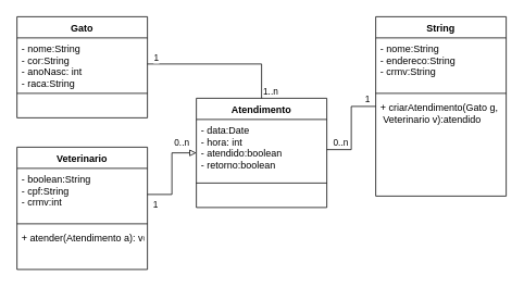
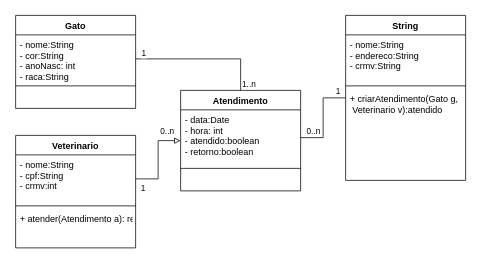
  <mxCell id="0" />
  <mxCell id="1" parent="0" />
  <mxCell id="2" value="Gato" style="swimlane;fontStyle=1;align=center;verticalAlign=top;childLayout=stackLayout;horizontal=1;startSize=26;horizontalStack=0;resizeParent=1;resizeParentMax=0;resizeLast=0;collapsible=1;marginBottom=0;" vertex="1" parent="1"><mxGeometry x="20" y="20" width="160" height="124" as="geometry" /></mxCell>
  <mxCell id="3" value="- nome:String&#10;- cor:String&#10;- anoNasc: int&#10;- raca:String" style="text;strokeColor=none;fillColor=none;align=left;verticalAlign=top;spacingLeft=4;spacingRight=4;overflow=hidden;rotatable=0;points=[[0,0.5],[1,0.5]];portConstraint=eastwest;" vertex="1" parent="2"><mxGeometry y="26" width="160" height="64" as="geometry" /></mxCell>
  <mxCell id="4" value="" style="line;strokeWidth=1;fillColor=none;align=left;verticalAlign=middle;spacingTop=-1;spacingLeft=3;spacingRight=3;rotatable=0;labelPosition=right;points=[];portConstraint=eastwest;" vertex="1" parent="2"><mxGeometry y="90" width="160" height="8" as="geometry" /></mxCell>
  <mxCell id="5" value=" " style="text;strokeColor=none;fillColor=none;align=left;verticalAlign=top;spacingLeft=4;spacingRight=4;overflow=hidden;rotatable=0;points=[[0,0.5],[1,0.5]];portConstraint=eastwest;" vertex="1" parent="2"><mxGeometry y="98" width="160" height="26" as="geometry" /></mxCell>
  <mxCell id="6" value="String" style="swimlane;fontStyle=1;align=center;verticalAlign=top;childLayout=stackLayout;horizontal=1;startSize=26;horizontalStack=0;resizeParent=1;resizeParentMax=0;resizeLast=0;collapsible=1;marginBottom=0;" vertex="1" parent="1"><mxGeometry x="460" y="20" width="160" height="220" as="geometry" /></mxCell>
  <mxCell id="7" value="- nome:String&#10;- endereco:String&#10;- crmv:String" style="text;strokeColor=none;fillColor=none;align=left;verticalAlign=top;spacingLeft=4;spacingRight=4;overflow=hidden;rotatable=0;points=[[0,0.5],[1,0.5]];portConstraint=eastwest;" vertex="1" parent="6"><mxGeometry y="26" width="160" height="64" as="geometry" /></mxCell>
  <mxCell id="8" value="" style="line;strokeWidth=1;fillColor=none;align=left;verticalAlign=middle;spacingTop=-1;spacingLeft=3;spacingRight=3;rotatable=0;labelPosition=right;points=[];portConstraint=eastwest;" vertex="1" parent="6"><mxGeometry y="90" width="160" height="8" as="geometry" /></mxCell>
  <mxCell id="9" value="+ criarAtendimento(Gato g,&#10; Veterinario v):atendido&#10; " style="text;strokeColor=none;fillColor=none;align=left;verticalAlign=top;spacingLeft=4;spacingRight=4;overflow=hidden;rotatable=0;points=[[0,0.5],[1,0.5]];portConstraint=eastwest;" vertex="1" parent="6"><mxGeometry y="98" width="160" height="122" as="geometry" /></mxCell>
  <mxCell id="10" value="Veterinario" style="swimlane;fontStyle=1;align=center;verticalAlign=top;childLayout=stackLayout;horizontal=1;startSize=26;horizontalStack=0;resizeParent=1;resizeParentMax=0;resizeLast=0;collapsible=1;marginBottom=0;" vertex="1" parent="1"><mxGeometry x="20" y="180" width="160" height="150" as="geometry" /></mxCell>
- <mxCell id="11" value="- boolean:String&#10;- cpf:String&#10;- crmv:int" style="text;strokeColor=none;fillColor=none;align=left;verticalAlign=top;spacingLeft=4;spacingRight=4;overflow=hidden;rotatable=0;points=[[0,0.5],[1,0.5]];portConstraint=eastwest;" vertex="1" parent="10"><mxGeometry y="26" width="160" height="64" as="geometry" /></mxCell>
+ <mxCell id="11" value="- nome:String&#10;- cpf:String&#10;- crmv:int" style="text;strokeColor=none;fillColor=none;align=left;verticalAlign=top;spacingLeft=4;spacingRight=4;overflow=hidden;rotatable=0;points=[[0,0.5],[1,0.5]];portConstraint=eastwest;" vertex="1" parent="10"><mxGeometry y="26" width="160" height="64" as="geometry" /></mxCell>
  <mxCell id="12" value="" style="line;strokeWidth=1;fillColor=none;align=left;verticalAlign=middle;spacingTop=-1;spacingLeft=3;spacingRight=3;rotatable=0;labelPosition=right;points=[];portConstraint=eastwest;" vertex="1" parent="10"><mxGeometry y="90" width="160" height="8" as="geometry" /></mxCell>
- <mxCell id="13" value="+ atender(Atendimento a): void" style="text;strokeColor=none;fillColor=none;align=left;verticalAlign=top;spacingLeft=4;spacingRight=4;overflow=hidden;rotatable=0;points=[[0,0.5],[1,0.5]];portConstraint=eastwest;" vertex="1" parent="10"><mxGeometry y="98" width="160" height="52" as="geometry" /></mxCell>
+ <mxCell id="13" value="+ atender(Atendimento a): retorno" style="text;strokeColor=none;fillColor=none;align=left;verticalAlign=top;spacingLeft=4;spacingRight=4;overflow=hidden;rotatable=0;points=[[0,0.5],[1,0.5]];portConstraint=eastwest;" vertex="1" parent="10"><mxGeometry y="98" width="160" height="52" as="geometry" /></mxCell>
  <mxCell id="14" value="Atendimento" style="swimlane;fontStyle=1;align=center;verticalAlign=top;childLayout=stackLayout;horizontal=1;startSize=26;horizontalStack=0;resizeParent=1;resizeParentMax=0;resizeLast=0;collapsible=1;marginBottom=0;" vertex="1" parent="1"><mxGeometry x="240" y="120" width="160" height="134" as="geometry" /></mxCell>
  <mxCell id="15" value="- data:Date&#10;- hora: int&#10;- atendido:boolean&#10;- retorno:boolean&#10;" style="text;strokeColor=none;fillColor=none;align=left;verticalAlign=top;spacingLeft=4;spacingRight=4;overflow=hidden;rotatable=0;points=[[0,0.5],[1,0.5]];portConstraint=eastwest;" vertex="1" parent="14"><mxGeometry y="26" width="160" height="74" as="geometry" /></mxCell>
  <mxCell id="16" value="" style="line;strokeWidth=1;fillColor=none;align=left;verticalAlign=middle;spacingTop=-1;spacingLeft=3;spacingRight=3;rotatable=0;labelPosition=right;points=[];portConstraint=eastwest;" vertex="1" parent="14"><mxGeometry y="100" width="160" height="8" as="geometry" /></mxCell>
  <mxCell id="17" value=" " style="text;strokeColor=none;fillColor=none;align=left;verticalAlign=top;spacingLeft=4;spacingRight=4;overflow=hidden;rotatable=0;points=[[0,0.5],[1,0.5]];portConstraint=eastwest;" vertex="1" parent="14"><mxGeometry y="108" width="160" height="26" as="geometry" /></mxCell>
  <mxCell id="18" style="edgeStyle=orthogonalEdgeStyle;rounded=0;orthogonalLoop=1;jettySize=auto;html=1;endArrow=none;endFill=0;" edge="1" parent="1" source="3" target="14"><mxGeometry relative="1" as="geometry" /></mxCell>
  <mxCell id="19" value="1" style="edgeLabel;html=1;align=center;verticalAlign=middle;resizable=0;points=[];" vertex="1" connectable="0" parent="18"><mxGeometry x="-0.921" y="-1" relative="1" as="geometry"><mxPoint x="3" y="-9" as="offset" /></mxGeometry></mxCell>
  <mxCell id="20" value="1..n" style="edgeLabel;html=1;align=center;verticalAlign=middle;resizable=0;points=[];" vertex="1" connectable="0" parent="18"><mxGeometry x="0.906" relative="1" as="geometry"><mxPoint x="10" as="offset" /></mxGeometry></mxCell>
  <mxCell id="21" style="edgeStyle=orthogonalEdgeStyle;rounded=0;orthogonalLoop=1;jettySize=auto;html=1;endArrow=block;endFill=0;" edge="1" parent="1" source="11" target="14"><mxGeometry relative="1" as="geometry" /></mxCell>
  <mxCell id="22" value="0..n" style="edgeLabel;html=1;align=center;verticalAlign=middle;resizable=0;points=[];" vertex="1" connectable="0" parent="21"><mxGeometry x="0.877" y="2" relative="1" as="geometry"><mxPoint x="-12" y="-11" as="offset" /></mxGeometry></mxCell>
  <mxCell id="23" value="1" style="edgeLabel;html=1;align=center;verticalAlign=middle;resizable=0;points=[];" vertex="1" connectable="0" parent="21"><mxGeometry x="-0.894" y="1" relative="1" as="geometry"><mxPoint x="3" y="13" as="offset" /></mxGeometry></mxCell>
  <mxCell id="24" style="edgeStyle=orthogonalEdgeStyle;rounded=0;orthogonalLoop=1;jettySize=auto;html=1;endArrow=none;endFill=0;" edge="1" parent="1" source="15" target="6"><mxGeometry relative="1" as="geometry" /></mxCell>
  <mxCell id="25" value="1" style="edgeLabel;html=1;align=center;verticalAlign=middle;resizable=0;points=[];" vertex="1" connectable="0" parent="24"><mxGeometry x="0.801" relative="1" as="geometry"><mxPoint y="-10" as="offset" /></mxGeometry></mxCell>
  <mxCell id="26" value="0..n" style="edgeLabel;html=1;align=center;verticalAlign=middle;resizable=0;points=[];" vertex="1" connectable="0" parent="24"><mxGeometry x="-0.827" y="1" relative="1" as="geometry"><mxPoint x="6" y="-8" as="offset" /></mxGeometry></mxCell>
